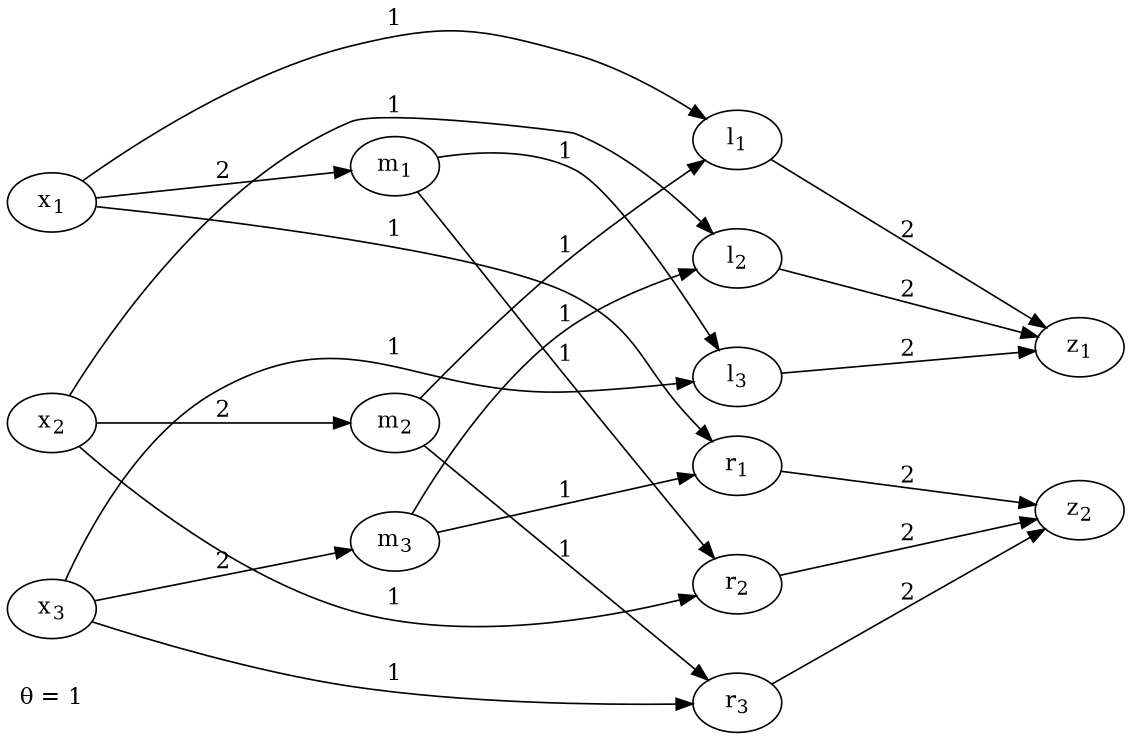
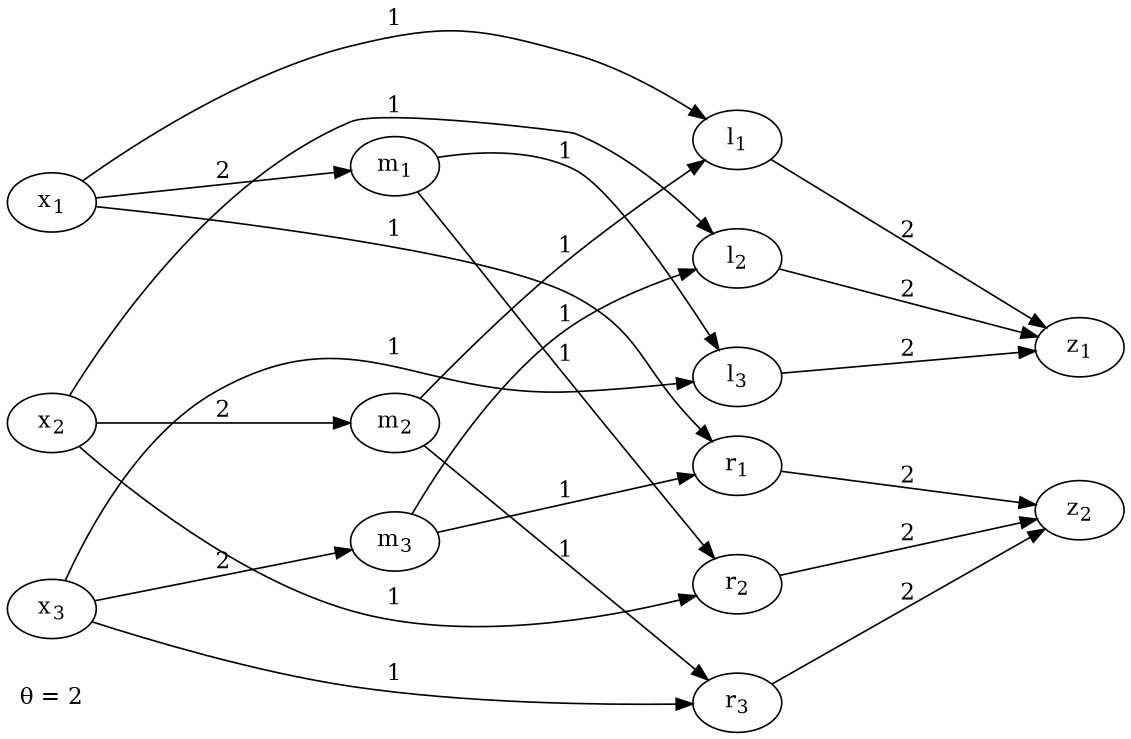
  digraph {
    nodesep=0.25
    rankdir=LR
    ranksep=2.0
-   n1 [label="θ = 1" shape=none]
+   n1 [label="θ = 2" shape=none]
    n2 [label=<x<SUB>1</SUB>>]
    n3 [label=<x<SUB>2</SUB>>]
    n4 [label=<x<SUB>3</SUB>>]
    n5 [label=<m<SUB>1</SUB>>]
    n6 [label=<m<SUB>2</SUB>>]
    n7 [label=<m<SUB>3</SUB>>]
    n8 [label=<l<SUB>1</SUB>>]
    n9 [label=<l<SUB>2</SUB>>]
    n10 [label=<l<SUB>3</SUB>>]
    n11 [label=<r<SUB>1</SUB>>]
    n12 [label=<r<SUB>2</SUB>>]
    n13 [label=<r<SUB>3</SUB>>]
    n14 [label=<z<SUB>1</SUB>>]
    n15 [label=<z<SUB>2</SUB>>]
    subgraph sub_1 {
      n1
    }
    subgraph sub_2 {
      rank=same
      n2
      n3
      n4
    }
    subgraph sub_3 {
      rank=same
      n5
      n6
      n7
    }
    subgraph sub_4 {
      rank=same
      n8
      n9
      n10
    }
    subgraph sub_5 {
      rank=same
      n11
      n12
      n13
    }
    subgraph sub_6 {
      rank=same
      n14
      n15
    }
    n2 -> n3 [style=invis]
    n2 -> n5 [label=2]
    n2 -> n8 [label=1]
    n2 -> n11 [label=1]
    n3 -> n4 [style=invis]
    n3 -> n6 [label=2]
    n3 -> n9 [label=1]
    n3 -> n12 [label=1]
    n4 -> n7 [label=2]
    n4 -> n10 [label=1]
    n4 -> n13 [label=1]
    n5 -> n6 [style=invis]
    n5 -> n10 [label=1]
    n5 -> n12 [label=1]
    n6 -> n7 [style=invis]
    n6 -> n8 [label=1]
    n6 -> n13 [label=1]
    n7 -> n9 [label=1]
    n7 -> n11 [label=1]
    n8 -> n9 [style=invis]
    n8 -> n14 [label=2]
    n9 -> n10 [style=invis]
    n9 -> n14 [label=2]
    n10 -> n14 [label=2]
    n11 -> n12 [style=invis]
    n11 -> n15 [label=2]
    n12 -> n13 [style=invis]
    n12 -> n15 [label=2]
    n13 -> n15 [label=2]
    n14 -> n15 [style=invis]
  }
